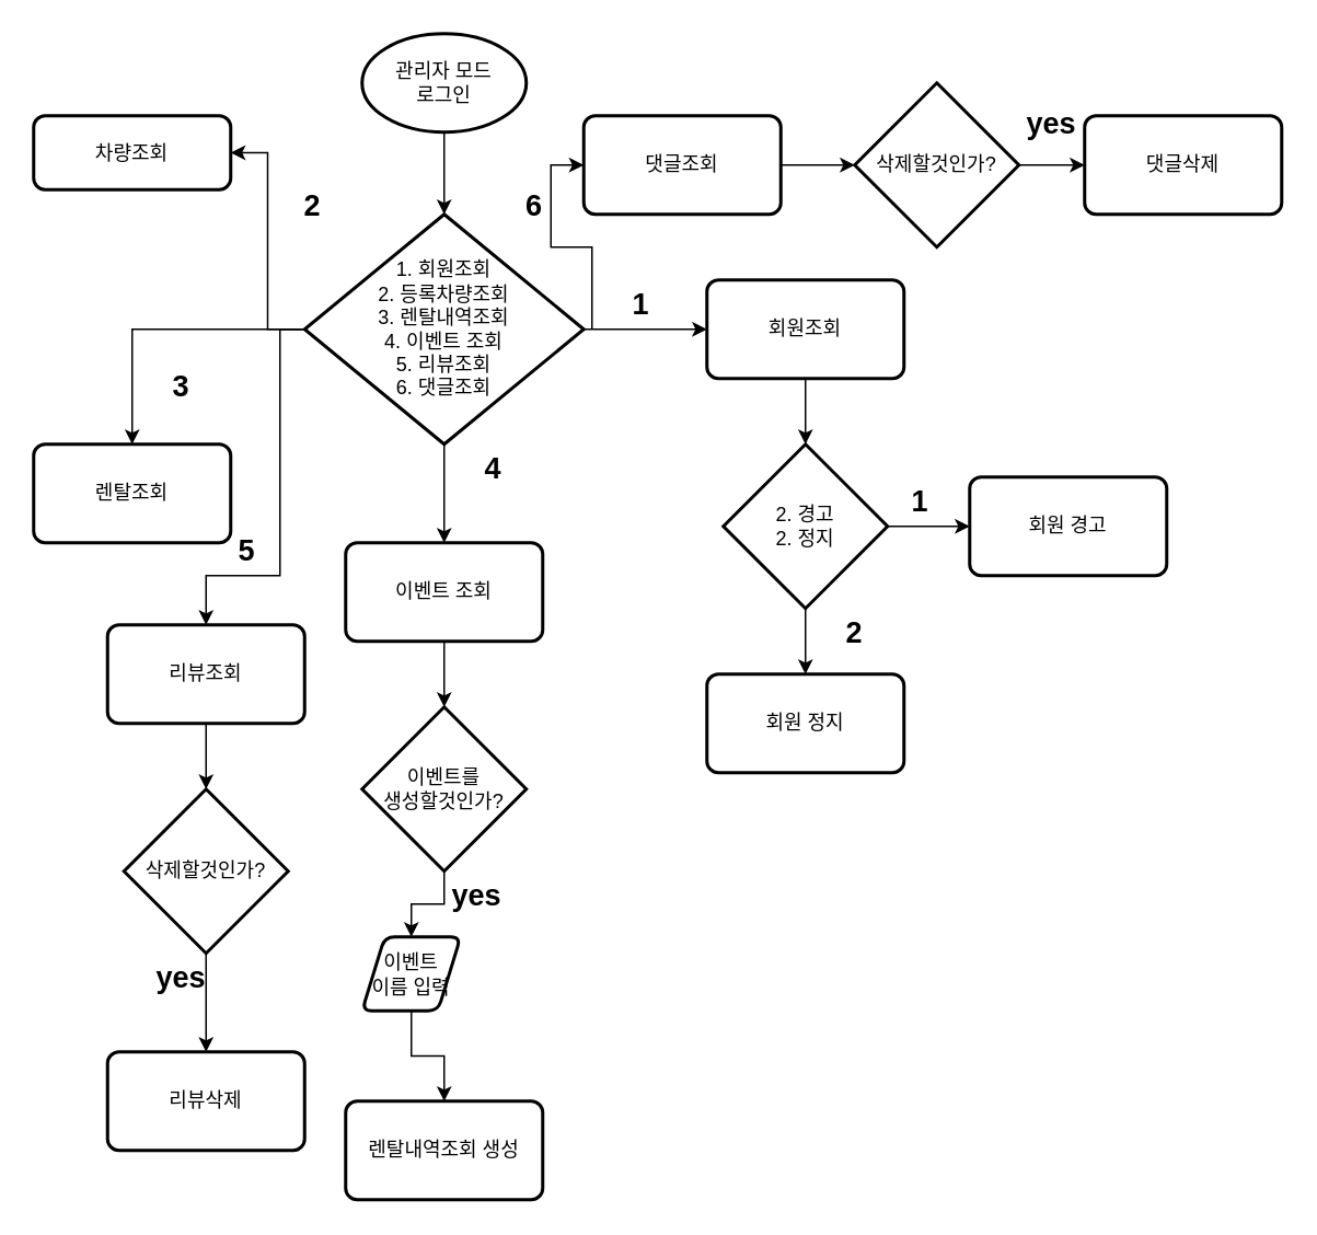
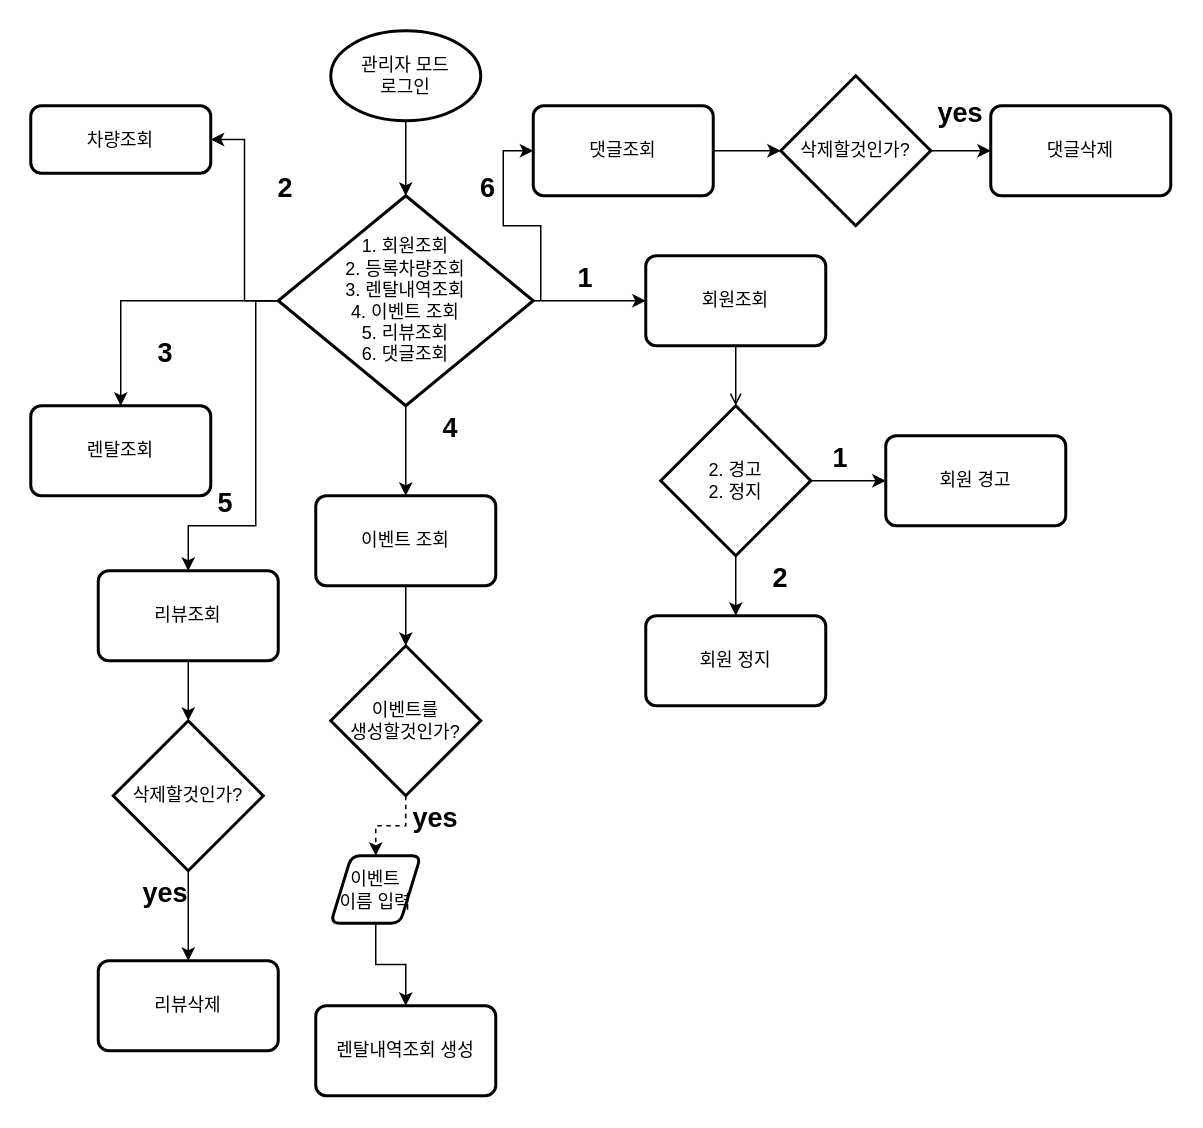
  <mxCell id="0" />
  <mxCell id="1" parent="0" />
  <mxCell id="2" style="edgeStyle=orthogonalEdgeStyle;rounded=0;orthogonalLoop=1;jettySize=auto;html=1;exitX=0.5;exitY=1;exitDx=0;exitDy=0;exitPerimeter=0;entryX=0.5;entryY=0;entryDx=0;entryDy=0;entryPerimeter=0;" parent="1" source="3" target="9" edge="1"><mxGeometry relative="1" as="geometry" /></mxCell>
  <mxCell id="3" value="관리자 모드&lt;br&gt;로그인" style="strokeWidth=2;html=1;shape=mxgraph.flowchart.start_1;whiteSpace=wrap;" parent="1" vertex="1"><mxGeometry x="220" y="20" width="100" height="60" as="geometry" /></mxCell>
  <mxCell id="4" style="edgeStyle=orthogonalEdgeStyle;rounded=0;orthogonalLoop=1;jettySize=auto;html=1;exitX=1;exitY=0.5;exitDx=0;exitDy=0;exitPerimeter=0;" parent="1" source="9" target="11" edge="1"><mxGeometry relative="1" as="geometry" /></mxCell>
  <mxCell id="5" style="edgeStyle=orthogonalEdgeStyle;rounded=0;orthogonalLoop=1;jettySize=auto;html=1;exitX=0.5;exitY=1;exitDx=0;exitDy=0;exitPerimeter=0;entryX=0.5;entryY=0;entryDx=0;entryDy=0;" parent="1" source="9" target="16" edge="1"><mxGeometry relative="1" as="geometry" /></mxCell>
  <mxCell id="6" style="edgeStyle=orthogonalEdgeStyle;rounded=0;orthogonalLoop=1;jettySize=auto;html=1;exitX=0;exitY=0.5;exitDx=0;exitDy=0;exitPerimeter=0;entryX=0.5;entryY=0;entryDx=0;entryDy=0;" parent="1" source="9" target="18" edge="1"><mxGeometry relative="1" as="geometry" /></mxCell>
  <mxCell id="7" style="edgeStyle=orthogonalEdgeStyle;rounded=0;orthogonalLoop=1;jettySize=auto;html=1;exitX=0;exitY=0.5;exitDx=0;exitDy=0;exitPerimeter=0;entryX=1;entryY=0.5;entryDx=0;entryDy=0;" parent="1" source="9" target="17" edge="1"><mxGeometry relative="1" as="geometry" /></mxCell>
  <mxCell id="8" style="edgeStyle=orthogonalEdgeStyle;rounded=0;orthogonalLoop=1;jettySize=auto;html=1;exitX=0;exitY=0.5;exitDx=0;exitDy=0;exitPerimeter=0;entryX=0.5;entryY=0;entryDx=0;entryDy=0;" edge="1" parent="1" source="9" target="35"><mxGeometry relative="1" as="geometry"><Array as="points"><mxPoint x="170" y="200" /><mxPoint x="170" y="350" /><mxPoint x="125" y="350" /></Array></mxGeometry></mxCell>
  <mxCell id="9" value="1. 회원조회&lt;br&gt;2. 등록차량조회&lt;br&gt;3. 렌탈내역조회&lt;br&gt;4. 이벤트 조회&lt;br&gt;5. 리뷰조회&lt;br&gt;6. 댓글조회" style="strokeWidth=2;html=1;shape=mxgraph.flowchart.decision;whiteSpace=wrap;" parent="1" vertex="1"><mxGeometry x="185" y="130" width="170" height="140" as="geometry" /></mxCell>
- <mxCell id="10" style="edgeStyle=orthogonalEdgeStyle;rounded=0;orthogonalLoop=1;jettySize=auto;html=1;exitX=0.5;exitY=1;exitDx=0;exitDy=0;entryX=0.5;entryY=0;entryDx=0;entryDy=0;entryPerimeter=0;" parent="1" source="11" target="14" edge="1"><mxGeometry relative="1" as="geometry" /></mxCell>
+ <mxCell id="10" style="edgeStyle=orthogonalEdgeStyle;rounded=0;orthogonalLoop=1;jettySize=auto;html=1;exitX=0.5;exitY=1;exitDx=0;exitDy=0;entryX=0.5;entryY=0;entryDx=0;entryDy=0;entryPerimeter=0;endArrow=open;" parent="1" source="11" target="14" edge="1"><mxGeometry relative="1" as="geometry" /></mxCell>
  <mxCell id="11" value="회원조회" style="rounded=1;whiteSpace=wrap;html=1;absoluteArcSize=1;arcSize=14;strokeWidth=2;" parent="1" vertex="1"><mxGeometry x="430" y="170" width="120" height="60" as="geometry" /></mxCell>
  <mxCell id="12" style="edgeStyle=orthogonalEdgeStyle;rounded=0;orthogonalLoop=1;jettySize=auto;html=1;exitX=0.5;exitY=1;exitDx=0;exitDy=0;exitPerimeter=0;entryX=0.5;entryY=0;entryDx=0;entryDy=0;" parent="1" source="14" target="26" edge="1"><mxGeometry relative="1" as="geometry" /></mxCell>
  <mxCell id="13" style="edgeStyle=orthogonalEdgeStyle;rounded=0;orthogonalLoop=1;jettySize=auto;html=1;exitX=1;exitY=0.5;exitDx=0;exitDy=0;exitPerimeter=0;entryX=0;entryY=0.5;entryDx=0;entryDy=0;" parent="1" source="14" target="27" edge="1"><mxGeometry relative="1" as="geometry" /></mxCell>
  <mxCell id="14" value="2. 경고&lt;br&gt;2. 정지" style="strokeWidth=2;html=1;shape=mxgraph.flowchart.decision;whiteSpace=wrap;" parent="1" vertex="1"><mxGeometry x="440" y="270" width="100" height="100" as="geometry" /></mxCell>
  <mxCell id="15" style="edgeStyle=orthogonalEdgeStyle;rounded=0;orthogonalLoop=1;jettySize=auto;html=1;exitX=0.5;exitY=1;exitDx=0;exitDy=0;entryX=0.5;entryY=0;entryDx=0;entryDy=0;entryPerimeter=0;" parent="1" source="16" target="25" edge="1"><mxGeometry relative="1" as="geometry" /></mxCell>
  <mxCell id="16" value="이벤트 조회" style="rounded=1;whiteSpace=wrap;html=1;absoluteArcSize=1;arcSize=14;strokeWidth=2;" parent="1" vertex="1"><mxGeometry x="210" y="330" width="120" height="60" as="geometry" /></mxCell>
  <mxCell id="17" value="차량조회" style="rounded=1;whiteSpace=wrap;html=1;absoluteArcSize=1;arcSize=14;strokeWidth=2;" parent="1" vertex="1"><mxGeometry x="20" y="70" width="120" height="45" as="geometry" /></mxCell>
  <mxCell id="18" value="렌탈조회" style="rounded=1;whiteSpace=wrap;html=1;absoluteArcSize=1;arcSize=14;strokeWidth=2;" parent="1" vertex="1"><mxGeometry x="20" y="270" width="120" height="60" as="geometry" /></mxCell>
  <mxCell id="19" style="edgeStyle=orthogonalEdgeStyle;rounded=0;orthogonalLoop=1;jettySize=auto;html=1;exitX=0;exitY=1;exitDx=0;exitDy=0;entryX=0;entryY=0.5;entryDx=0;entryDy=0;" edge="1" parent="1" source="20" target="37"><mxGeometry relative="1" as="geometry"><Array as="points"><mxPoint x="360" y="150" /><mxPoint x="335" y="150" /><mxPoint x="335" y="100" /></Array></mxGeometry></mxCell>
  <mxCell id="20" value="&lt;b&gt;&lt;font style=&quot;font-size: 18px;&quot;&gt;1&lt;/font&gt;&lt;/b&gt;" style="text;html=1;strokeColor=none;fillColor=none;align=center;verticalAlign=middle;whiteSpace=wrap;rounded=0;" parent="1" vertex="1"><mxGeometry x="360" y="170" width="60" height="30" as="geometry" /></mxCell>
  <mxCell id="21" value="&lt;b&gt;&lt;font style=&quot;font-size: 18px;&quot;&gt;4&lt;/font&gt;&lt;/b&gt;" style="text;html=1;strokeColor=none;fillColor=none;align=center;verticalAlign=middle;whiteSpace=wrap;rounded=0;" parent="1" vertex="1"><mxGeometry x="270" y="270" width="60" height="30" as="geometry" /></mxCell>
  <mxCell id="22" value="&lt;b&gt;&lt;font style=&quot;font-size: 18px;&quot;&gt;2&lt;/font&gt;&lt;/b&gt;" style="text;html=1;strokeColor=none;fillColor=none;align=center;verticalAlign=middle;whiteSpace=wrap;rounded=0;" parent="1" vertex="1"><mxGeometry x="160" y="110" width="60" height="30" as="geometry" /></mxCell>
  <mxCell id="23" value="&lt;b&gt;&lt;font style=&quot;font-size: 18px;&quot;&gt;3&lt;/font&gt;&lt;/b&gt;" style="text;html=1;strokeColor=none;fillColor=none;align=center;verticalAlign=middle;whiteSpace=wrap;rounded=0;" parent="1" vertex="1"><mxGeometry x="80" y="220" width="60" height="30" as="geometry" /></mxCell>
- <mxCell id="24" style="edgeStyle=orthogonalEdgeStyle;rounded=0;orthogonalLoop=1;jettySize=auto;html=1;exitX=0.5;exitY=1;exitDx=0;exitDy=0;exitPerimeter=0;entryX=0.5;entryY=0;entryDx=0;entryDy=0;" parent="1" source="25" target="31" edge="1"><mxGeometry relative="1" as="geometry" /></mxCell>
+ <mxCell id="24" style="edgeStyle=orthogonalEdgeStyle;rounded=0;orthogonalLoop=1;jettySize=auto;html=1;exitX=0.5;exitY=1;exitDx=0;exitDy=0;exitPerimeter=0;entryX=0.5;entryY=0;entryDx=0;entryDy=0;dashed=1;" parent="1" source="25" target="31" edge="1"><mxGeometry relative="1" as="geometry" /></mxCell>
  <mxCell id="25" value="이벤트를&lt;br&gt;생성할것인가?" style="strokeWidth=2;html=1;shape=mxgraph.flowchart.decision;whiteSpace=wrap;" parent="1" vertex="1"><mxGeometry x="220" y="430" width="100" height="100" as="geometry" /></mxCell>
  <mxCell id="26" value="회원 정지" style="rounded=1;whiteSpace=wrap;html=1;absoluteArcSize=1;arcSize=14;strokeWidth=2;" parent="1" vertex="1"><mxGeometry x="430" y="410" width="120" height="60" as="geometry" /></mxCell>
  <mxCell id="27" value="회원 경고" style="rounded=1;whiteSpace=wrap;html=1;absoluteArcSize=1;arcSize=14;strokeWidth=2;" parent="1" vertex="1"><mxGeometry x="590" y="290" width="120" height="60" as="geometry" /></mxCell>
  <mxCell id="28" value="&lt;b&gt;&lt;font style=&quot;font-size: 18px;&quot;&gt;1&lt;/font&gt;&lt;/b&gt;" style="text;html=1;strokeColor=none;fillColor=none;align=center;verticalAlign=middle;whiteSpace=wrap;rounded=0;" parent="1" vertex="1"><mxGeometry x="530" y="290" width="60" height="30" as="geometry" /></mxCell>
  <mxCell id="29" value="&lt;b&gt;&lt;font style=&quot;font-size: 18px;&quot;&gt;2&lt;/font&gt;&lt;/b&gt;" style="text;html=1;strokeColor=none;fillColor=none;align=center;verticalAlign=middle;whiteSpace=wrap;rounded=0;" parent="1" vertex="1"><mxGeometry x="490" y="370" width="60" height="30" as="geometry" /></mxCell>
  <mxCell id="30" style="edgeStyle=orthogonalEdgeStyle;rounded=0;orthogonalLoop=1;jettySize=auto;html=1;exitX=0.5;exitY=1;exitDx=0;exitDy=0;entryX=0.5;entryY=0;entryDx=0;entryDy=0;" parent="1" source="31" target="32" edge="1"><mxGeometry relative="1" as="geometry" /></mxCell>
  <mxCell id="31" value="이벤트&lt;br&gt;이름 입력" style="shape=parallelogram;html=1;strokeWidth=2;perimeter=parallelogramPerimeter;whiteSpace=wrap;rounded=1;arcSize=12;size=0.23;" parent="1" vertex="1"><mxGeometry x="220" y="570" width="60" height="45" as="geometry" /></mxCell>
  <mxCell id="32" value="렌탈내역조회 생성" style="rounded=1;whiteSpace=wrap;html=1;absoluteArcSize=1;arcSize=14;strokeWidth=2;" parent="1" vertex="1"><mxGeometry x="210" y="670" width="120" height="60" as="geometry" /></mxCell>
  <mxCell id="33" value="&lt;span style=&quot;font-size: 18px;&quot;&gt;&lt;b&gt;yes&lt;/b&gt;&lt;/span&gt;" style="text;html=1;strokeColor=none;fillColor=none;align=center;verticalAlign=middle;whiteSpace=wrap;rounded=0;" parent="1" vertex="1"><mxGeometry x="260" y="530" width="60" height="30" as="geometry" /></mxCell>
  <mxCell id="34" style="edgeStyle=orthogonalEdgeStyle;rounded=0;orthogonalLoop=1;jettySize=auto;html=1;exitX=0.5;exitY=1;exitDx=0;exitDy=0;entryX=0.5;entryY=0;entryDx=0;entryDy=0;entryPerimeter=0;" edge="1" parent="1" source="35" target="43"><mxGeometry relative="1" as="geometry" /></mxCell>
  <mxCell id="35" value="리뷰조회" style="rounded=1;whiteSpace=wrap;html=1;absoluteArcSize=1;arcSize=14;strokeWidth=2;" vertex="1" parent="1"><mxGeometry x="65" y="380" width="120" height="60" as="geometry" /></mxCell>
  <mxCell id="36" style="edgeStyle=orthogonalEdgeStyle;rounded=0;orthogonalLoop=1;jettySize=auto;html=1;exitX=1;exitY=0.5;exitDx=0;exitDy=0;" edge="1" parent="1" source="37" target="41"><mxGeometry relative="1" as="geometry" /></mxCell>
  <mxCell id="37" value="댓글조회" style="rounded=1;whiteSpace=wrap;html=1;absoluteArcSize=1;arcSize=14;strokeWidth=2;" vertex="1" parent="1"><mxGeometry x="355" y="70" width="120" height="60" as="geometry" /></mxCell>
  <mxCell id="38" value="&lt;b&gt;&lt;font style=&quot;font-size: 18px;&quot;&gt;5&lt;/font&gt;&lt;/b&gt;" style="text;html=1;strokeColor=none;fillColor=none;align=center;verticalAlign=middle;whiteSpace=wrap;rounded=0;" vertex="1" parent="1"><mxGeometry x="120" y="320" width="60" height="30" as="geometry" /></mxCell>
  <mxCell id="39" value="&lt;b&gt;&lt;font style=&quot;font-size: 18px;&quot;&gt;6&lt;/font&gt;&lt;/b&gt;" style="text;html=1;strokeColor=none;fillColor=none;align=center;verticalAlign=middle;whiteSpace=wrap;rounded=0;" vertex="1" parent="1"><mxGeometry x="295" y="110" width="60" height="30" as="geometry" /></mxCell>
  <mxCell id="40" style="edgeStyle=orthogonalEdgeStyle;rounded=0;orthogonalLoop=1;jettySize=auto;html=1;exitX=1;exitY=0.5;exitDx=0;exitDy=0;exitPerimeter=0;entryX=0;entryY=0.5;entryDx=0;entryDy=0;" edge="1" parent="1" source="41" target="47"><mxGeometry relative="1" as="geometry" /></mxCell>
  <mxCell id="41" value="삭제할것인가?" style="strokeWidth=2;html=1;shape=mxgraph.flowchart.decision;whiteSpace=wrap;" vertex="1" parent="1"><mxGeometry x="520" y="50" width="100" height="100" as="geometry" /></mxCell>
  <mxCell id="42" style="edgeStyle=orthogonalEdgeStyle;rounded=0;orthogonalLoop=1;jettySize=auto;html=1;exitX=0.5;exitY=1;exitDx=0;exitDy=0;exitPerimeter=0;entryX=0.5;entryY=0;entryDx=0;entryDy=0;" edge="1" parent="1" source="43" target="46"><mxGeometry relative="1" as="geometry" /></mxCell>
  <mxCell id="43" value="삭제할것인가?" style="strokeWidth=2;html=1;shape=mxgraph.flowchart.decision;whiteSpace=wrap;" vertex="1" parent="1"><mxGeometry x="75" y="480" width="100" height="100" as="geometry" /></mxCell>
  <mxCell id="44" value="&lt;span style=&quot;font-size: 18px;&quot;&gt;&lt;b&gt;yes&lt;/b&gt;&lt;/span&gt;" style="text;html=1;strokeColor=none;fillColor=none;align=center;verticalAlign=middle;whiteSpace=wrap;rounded=0;" vertex="1" parent="1"><mxGeometry x="80" y="580" width="60" height="30" as="geometry" /></mxCell>
  <mxCell id="45" value="&lt;span style=&quot;font-size: 18px;&quot;&gt;&lt;b&gt;yes&lt;/b&gt;&lt;/span&gt;" style="text;html=1;strokeColor=none;fillColor=none;align=center;verticalAlign=middle;whiteSpace=wrap;rounded=0;" vertex="1" parent="1"><mxGeometry x="610" y="60" width="60" height="30" as="geometry" /></mxCell>
  <mxCell id="46" value="리뷰삭제" style="rounded=1;whiteSpace=wrap;html=1;absoluteArcSize=1;arcSize=14;strokeWidth=2;" vertex="1" parent="1"><mxGeometry x="65" y="640" width="120" height="60" as="geometry" /></mxCell>
  <mxCell id="47" value="댓글삭제" style="rounded=1;whiteSpace=wrap;html=1;absoluteArcSize=1;arcSize=14;strokeWidth=2;" vertex="1" parent="1"><mxGeometry x="660" y="70" width="120" height="60" as="geometry" /></mxCell>
